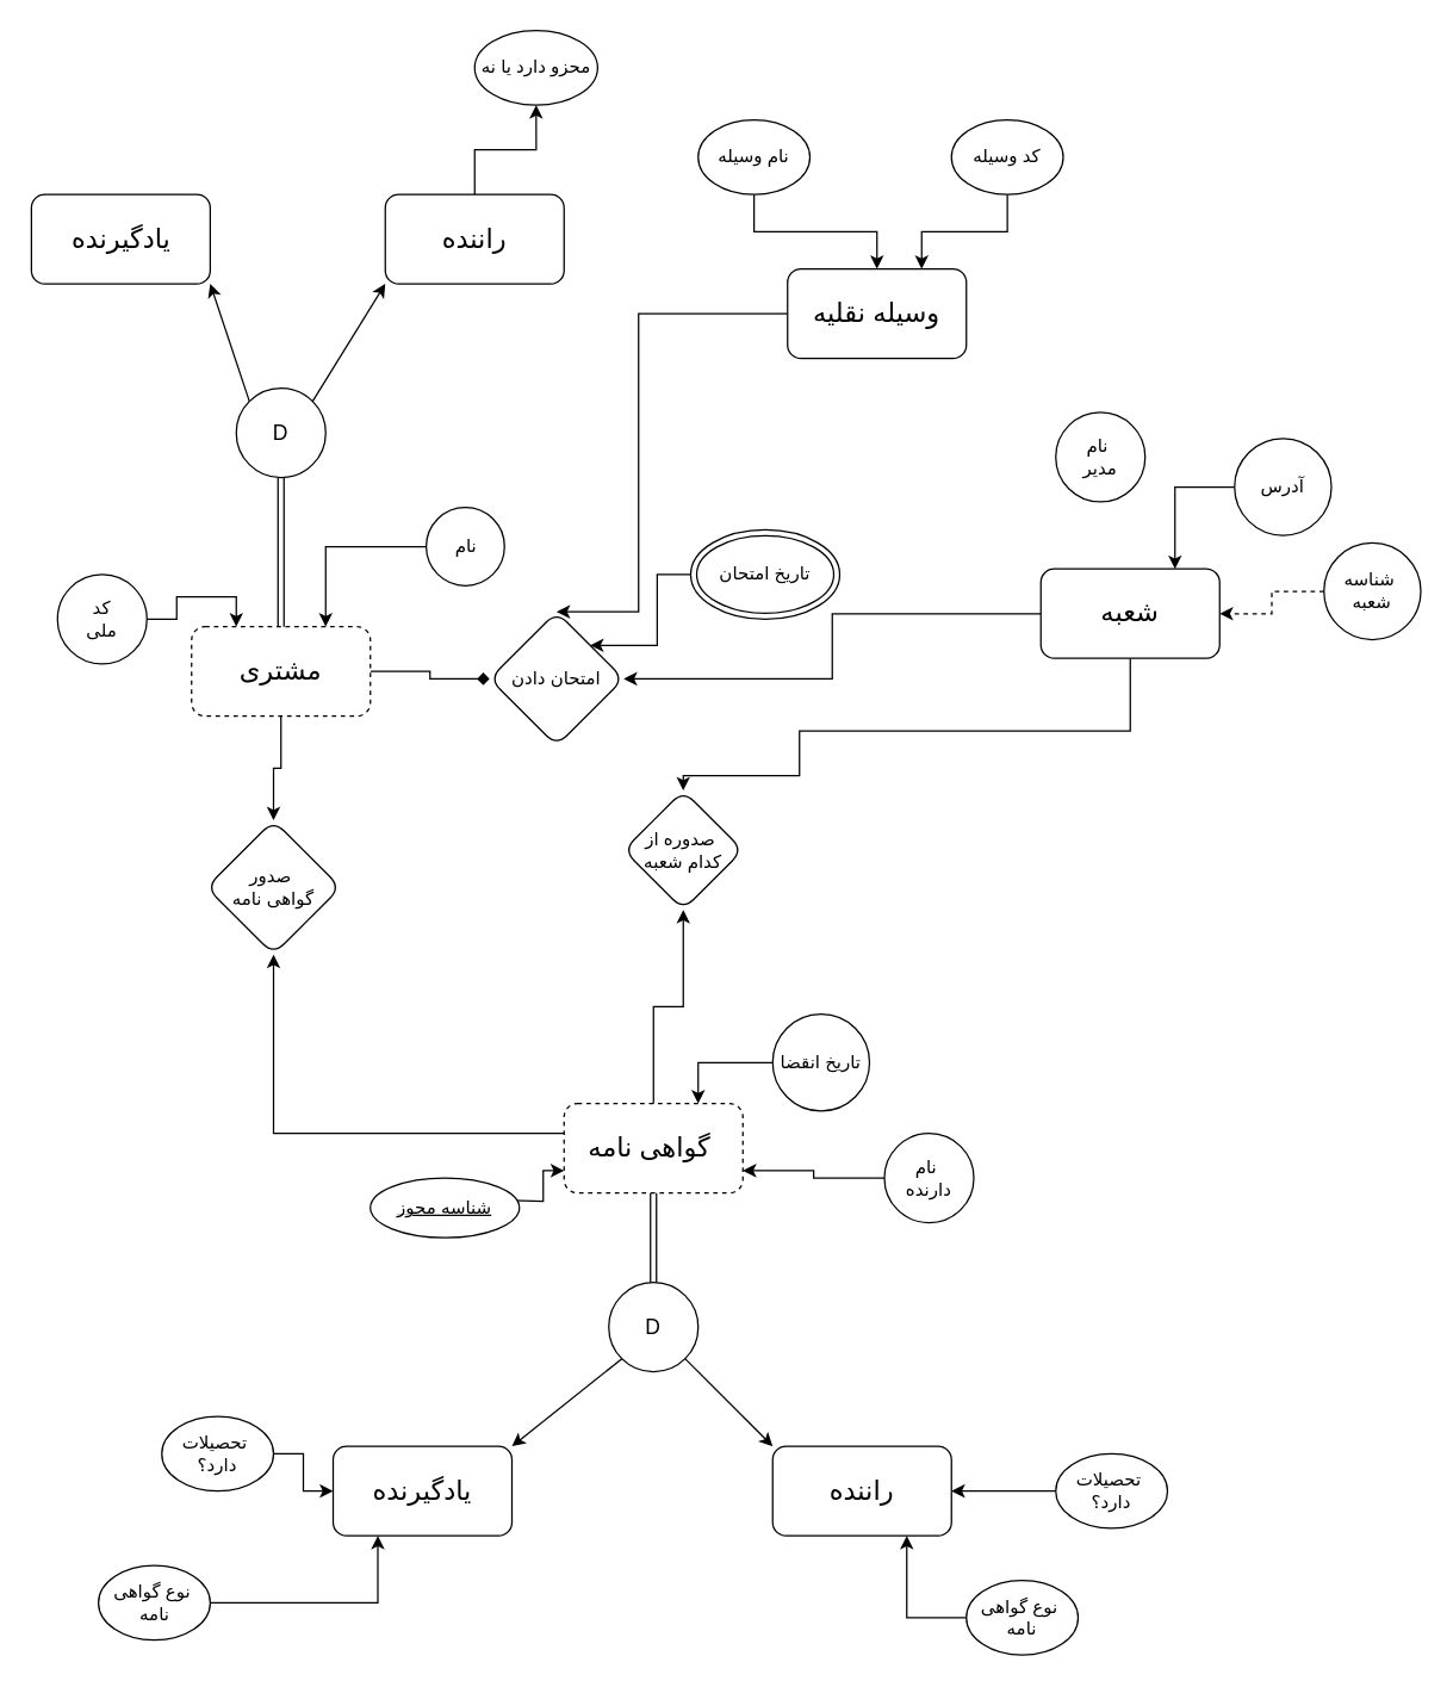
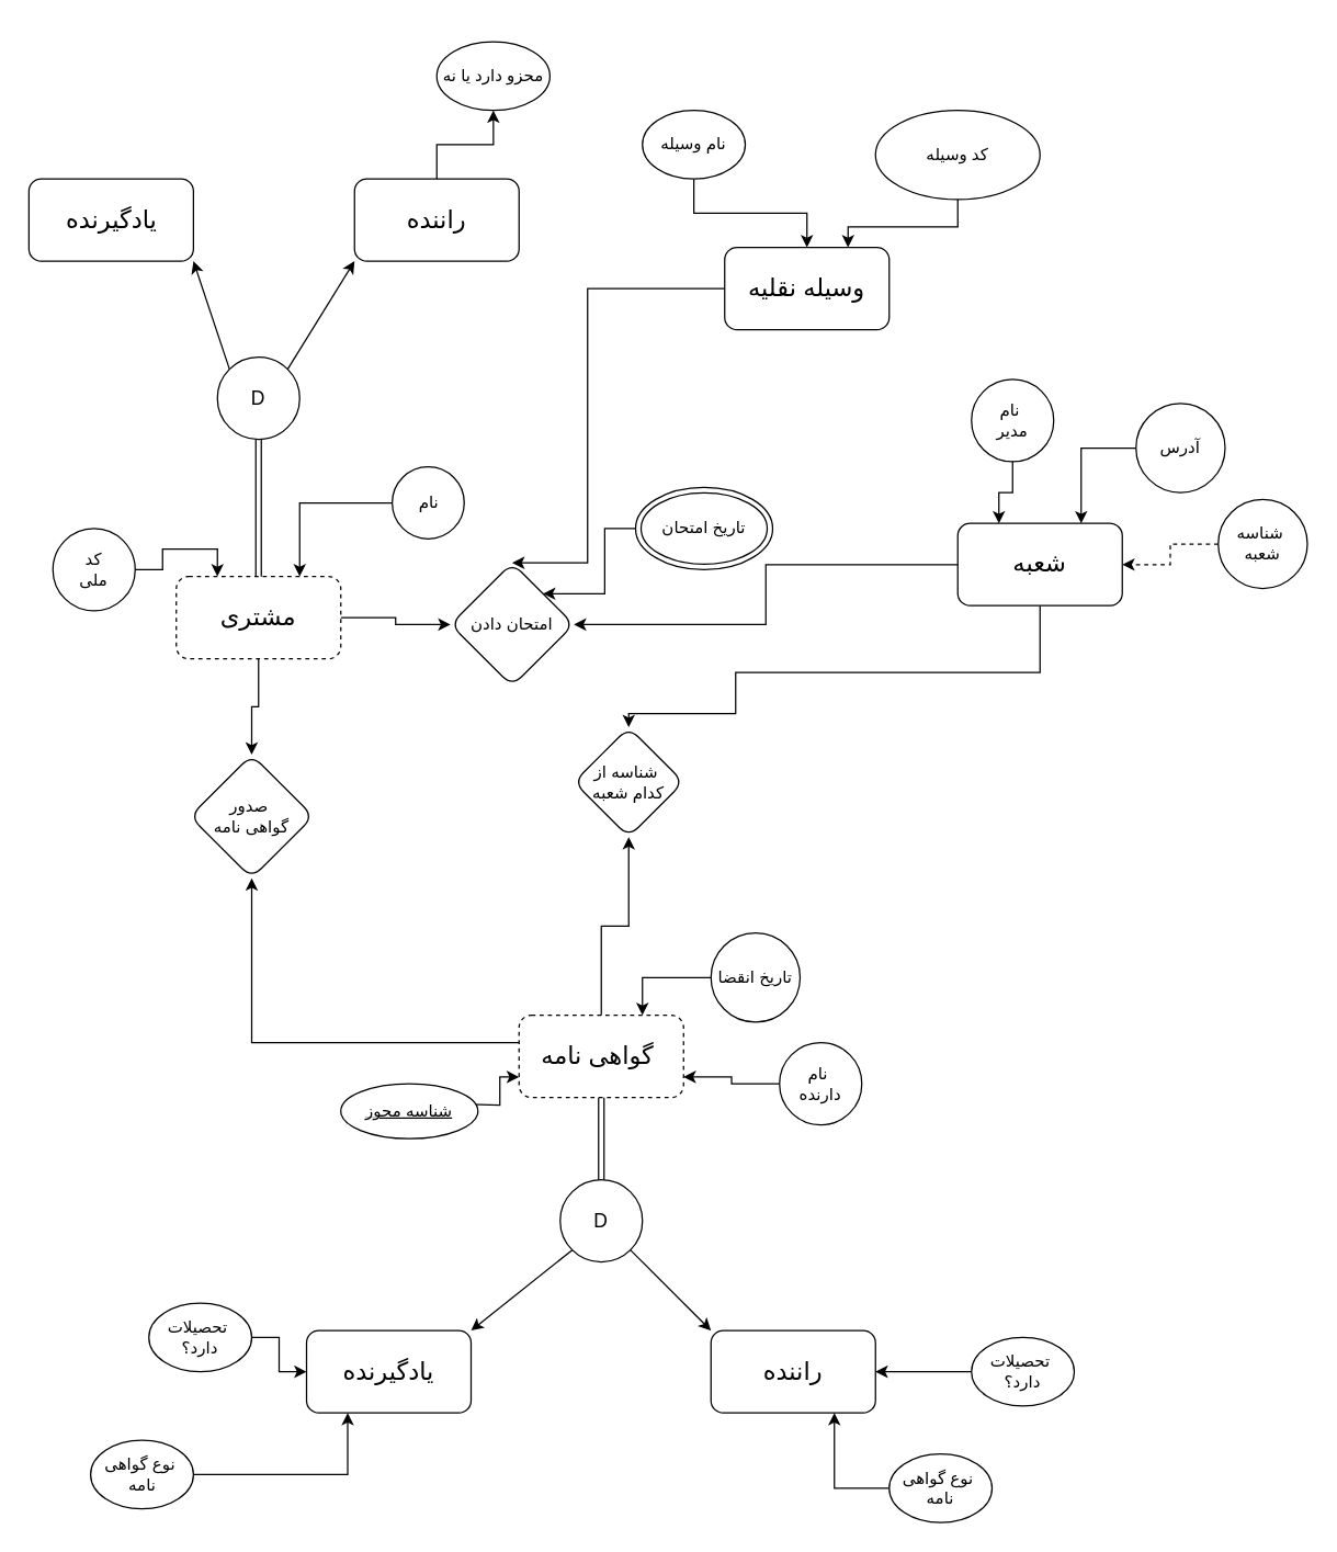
  <mxCell id="0" />
  <mxCell id="1" parent="0" />
  <mxCell id="2" value="" style="edgeStyle=orthogonalEdgeStyle;rounded=0;orthogonalLoop=1;jettySize=auto;html=1;" parent="1" source="4" target="26" edge="1"><mxGeometry relative="1" as="geometry" /></mxCell>
- <mxCell id="3" value="" style="edgeStyle=orthogonalEdgeStyle;rounded=0;orthogonalLoop=1;jettySize=auto;html=1;endArrow=diamond;" parent="1" source="4" target="34" edge="1"><mxGeometry relative="1" as="geometry" /></mxCell>
+ <mxCell id="3" value="" style="edgeStyle=orthogonalEdgeStyle;rounded=0;orthogonalLoop=1;jettySize=auto;html=1;" parent="1" source="4" target="34" edge="1"><mxGeometry relative="1" as="geometry" /></mxCell>
  <mxCell id="4" value="&lt;span style=&quot;font-size: 18px;&quot;&gt;مشتری&lt;/span&gt;" style="rounded=1;whiteSpace=wrap;html=1;dashed=1;" parent="1" vertex="1"><mxGeometry x="128" y="420" width="120" height="60" as="geometry" /></mxCell>
  <mxCell id="5" style="edgeStyle=orthogonalEdgeStyle;rounded=0;orthogonalLoop=1;jettySize=auto;html=1;entryX=0.75;entryY=0;entryDx=0;entryDy=0;" parent="1" source="6" target="4" edge="1"><mxGeometry relative="1" as="geometry" /></mxCell>
  <mxCell id="6" value="نام" style="ellipse;whiteSpace=wrap;html=1;aspect=fixed;" parent="1" vertex="1"><mxGeometry x="285.5" y="340" width="52.5" height="52.5" as="geometry" /></mxCell>
  <mxCell id="7" style="edgeStyle=orthogonalEdgeStyle;rounded=0;orthogonalLoop=1;jettySize=auto;html=1;entryX=0.25;entryY=0;entryDx=0;entryDy=0;" parent="1" source="8" target="4" edge="1"><mxGeometry relative="1" as="geometry" /></mxCell>
  <mxCell id="8" value="کد&lt;div&gt;ملی&lt;/div&gt;" style="ellipse;whiteSpace=wrap;html=1;aspect=fixed;" parent="1" vertex="1"><mxGeometry x="38" y="385" width="60" height="60" as="geometry" /></mxCell>
  <mxCell id="9" value="" style="edgeStyle=orthogonalEdgeStyle;rounded=0;orthogonalLoop=1;jettySize=auto;html=1;" parent="1" source="11" target="27" edge="1"><mxGeometry relative="1" as="geometry"><Array as="points"><mxPoint x="758" y="490" /><mxPoint x="536" y="490" /><mxPoint x="536" y="520" /><mxPoint x="458" y="520" /></Array></mxGeometry></mxCell>
  <mxCell id="10" style="edgeStyle=orthogonalEdgeStyle;rounded=0;orthogonalLoop=1;jettySize=auto;html=1;entryX=1;entryY=0.5;entryDx=0;entryDy=0;" edge="1" parent="1" source="11" target="34"><mxGeometry relative="1" as="geometry" /></mxCell>
  <mxCell id="11" value="&lt;span style=&quot;font-size: 18px;&quot;&gt;شعبه&lt;/span&gt;" style="rounded=1;whiteSpace=wrap;html=1;" parent="1" vertex="1"><mxGeometry x="698" y="381.25" width="120" height="60" as="geometry" /></mxCell>
  <mxCell id="12" style="edgeStyle=orthogonalEdgeStyle;rounded=0;orthogonalLoop=1;jettySize=auto;html=1;entryX=0.75;entryY=0;entryDx=0;entryDy=0;" parent="1" source="13" target="11" edge="1"><mxGeometry relative="1" as="geometry" /></mxCell>
  <mxCell id="13" value="آدرس" style="ellipse;whiteSpace=wrap;html=1;aspect=fixed;" parent="1" vertex="1"><mxGeometry x="828" y="293.75" width="65" height="65" as="geometry" /></mxCell>
+ <mxCell id="14" style="edgeStyle=orthogonalEdgeStyle;rounded=0;orthogonalLoop=1;jettySize=auto;html=1;entryX=0.25;entryY=0;entryDx=0;entryDy=0;" parent="1" source="15" target="11" edge="1"><mxGeometry relative="1" as="geometry" /></mxCell>
  <mxCell id="15" value="نام&amp;nbsp;&lt;div&gt;مدیر&lt;/div&gt;" style="ellipse;whiteSpace=wrap;html=1;aspect=fixed;" parent="1" vertex="1"><mxGeometry x="708" y="276.25" width="60" height="60" as="geometry" /></mxCell>
  <mxCell id="16" style="edgeStyle=orthogonalEdgeStyle;rounded=0;orthogonalLoop=1;jettySize=auto;html=1;dashed=1;" parent="1" source="17" target="11" edge="1"><mxGeometry relative="1" as="geometry" /></mxCell>
  <mxCell id="17" value="شناسه&amp;nbsp;&lt;div&gt;شعبه&lt;/div&gt;" style="ellipse;whiteSpace=wrap;html=1;aspect=fixed;" parent="1" vertex="1"><mxGeometry x="888" y="363.75" width="65" height="65" as="geometry" /></mxCell>
  <mxCell id="18" style="edgeStyle=orthogonalEdgeStyle;rounded=0;orthogonalLoop=1;jettySize=auto;html=1;" parent="1" source="20" target="26" edge="1"><mxGeometry relative="1" as="geometry"><Array as="points"><mxPoint x="183" y="760" /></Array></mxGeometry></mxCell>
  <mxCell id="19" style="edgeStyle=orthogonalEdgeStyle;rounded=0;orthogonalLoop=1;jettySize=auto;html=1;entryX=0.5;entryY=1;entryDx=0;entryDy=0;" parent="1" source="20" target="27" edge="1"><mxGeometry relative="1" as="geometry" /></mxCell>
  <mxCell id="20" value="&lt;span style=&quot;font-size: 18px;&quot;&gt;گواهی نامه&amp;nbsp;&lt;/span&gt;" style="rounded=1;whiteSpace=wrap;html=1;dashed=1;" parent="1" vertex="1"><mxGeometry x="378" y="740" width="120" height="60" as="geometry" /></mxCell>
  <mxCell id="21" style="edgeStyle=orthogonalEdgeStyle;rounded=0;orthogonalLoop=1;jettySize=auto;html=1;entryX=0.75;entryY=0;entryDx=0;entryDy=0;" parent="1" source="22" target="20" edge="1"><mxGeometry relative="1" as="geometry" /></mxCell>
  <mxCell id="22" value="تاریخ انقضا" style="ellipse;whiteSpace=wrap;html=1;aspect=fixed;" parent="1" vertex="1"><mxGeometry x="518" y="680" width="65" height="65" as="geometry" /></mxCell>
  <mxCell id="23" style="edgeStyle=orthogonalEdgeStyle;rounded=0;orthogonalLoop=1;jettySize=auto;html=1;entryX=1;entryY=0.75;entryDx=0;entryDy=0;" edge="1" parent="1" source="24" target="20"><mxGeometry relative="1" as="geometry" /></mxCell>
- <mxCell id="24" value="نام&amp;nbsp;&lt;div&gt;دارنده&lt;/div&gt;" style="ellipse;whiteSpace=wrap;html=1;aspect=fixed;" parent="1" vertex="1"><mxGeometry x="593" y="760" width="60" height="60" as="geometry" /></mxCell>
+ <mxCell id="24" value="نام&amp;nbsp;&lt;div&gt;دارنده&lt;/div&gt;" style="ellipse;whiteSpace=wrap;html=1;aspect=fixed;" parent="1" vertex="1"><mxGeometry x="568" y="760" width="60" height="60" as="geometry" /></mxCell>
  <mxCell id="25" style="edgeStyle=orthogonalEdgeStyle;rounded=0;orthogonalLoop=1;jettySize=auto;html=1;entryX=0;entryY=0.75;entryDx=0;entryDy=0;" edge="1" parent="1" target="20"><mxGeometry relative="1" as="geometry"><mxPoint x="343" y="805" as="sourcePoint" /></mxGeometry></mxCell>
  <mxCell id="26" value="صدور&amp;nbsp;&lt;div&gt;گواهی نامه&lt;/div&gt;" style="rhombus;whiteSpace=wrap;html=1;rounded=1;" parent="1" vertex="1"><mxGeometry x="138" y="550" width="90" height="90" as="geometry" /></mxCell>
- <mxCell id="27" value="صدوره از&amp;nbsp;&lt;div&gt;کدام شعبه&lt;/div&gt;" style="rhombus;whiteSpace=wrap;html=1;rounded=1;" parent="1" vertex="1"><mxGeometry x="418" y="530" width="80" height="80" as="geometry" /></mxCell>
+ <mxCell id="27" value="شناسه از&amp;nbsp;&lt;div&gt;کدام شعبه&lt;/div&gt;" style="rhombus;whiteSpace=wrap;html=1;rounded=1;" parent="1" vertex="1"><mxGeometry x="418" y="530" width="80" height="80" as="geometry" /></mxCell>
  <mxCell id="28" style="edgeStyle=orthogonalEdgeStyle;rounded=0;orthogonalLoop=1;jettySize=auto;html=1;entryX=0.5;entryY=0;entryDx=0;entryDy=0;" parent="1" source="29" target="34" edge="1"><mxGeometry relative="1" as="geometry"><Array as="points"><mxPoint x="428" y="210" /><mxPoint x="428" y="410" /></Array></mxGeometry></mxCell>
  <mxCell id="29" value="&lt;font style=&quot;font-size: 18px;&quot;&gt;وسیله نقلیه&lt;/font&gt;" style="rounded=1;whiteSpace=wrap;html=1;" parent="1" vertex="1"><mxGeometry x="528" y="180" width="120" height="60" as="geometry" /></mxCell>
  <mxCell id="30" style="edgeStyle=orthogonalEdgeStyle;rounded=0;orthogonalLoop=1;jettySize=auto;html=1;entryX=0.5;entryY=0;entryDx=0;entryDy=0;" parent="1" source="31" target="29" edge="1"><mxGeometry relative="1" as="geometry"><mxPoint x="570.5" y="110" as="targetPoint" /></mxGeometry></mxCell>
  <mxCell id="31" value="نام وسیله" style="ellipse;whiteSpace=wrap;html=1;" parent="1" vertex="1"><mxGeometry x="468" y="80" width="75" height="50" as="geometry" /></mxCell>
  <mxCell id="32" style="edgeStyle=orthogonalEdgeStyle;rounded=0;orthogonalLoop=1;jettySize=auto;html=1;entryX=0.75;entryY=0;entryDx=0;entryDy=0;" parent="1" source="33" target="29" edge="1"><mxGeometry relative="1" as="geometry" /></mxCell>
- <mxCell id="33" value="کد وسیله" style="ellipse;whiteSpace=wrap;html=1;" parent="1" vertex="1"><mxGeometry x="638" y="80" width="75" height="50" as="geometry" /></mxCell>
+ <mxCell id="33" value="کد وسیله" style="ellipse;whiteSpace=wrap;html=1;" parent="1" vertex="1"><mxGeometry x="638" y="80" width="120" height="65" as="geometry" /></mxCell>
  <mxCell id="34" value="امتحان دادن" style="rhombus;whiteSpace=wrap;html=1;rounded=1;" parent="1" vertex="1"><mxGeometry x="328" y="410" width="90" height="90" as="geometry" /></mxCell>
  <mxCell id="35" style="edgeStyle=orthogonalEdgeStyle;rounded=0;orthogonalLoop=1;jettySize=auto;html=1;entryX=1;entryY=0;entryDx=0;entryDy=0;" parent="1" source="36" target="34" edge="1"><mxGeometry relative="1" as="geometry" /></mxCell>
  <mxCell id="36" value="تاریخ امتحان" style="ellipse;shape=doubleEllipse;whiteSpace=wrap;html=1;" parent="1" vertex="1"><mxGeometry x="463" y="355" width="100" height="60" as="geometry" /></mxCell>
  <mxCell id="37" value="&lt;span style=&quot;font-size: 18px;&quot;&gt;راننده&lt;/span&gt;" style="rounded=1;whiteSpace=wrap;html=1;" vertex="1" parent="1"><mxGeometry x="518" y="970" width="120" height="60" as="geometry" /></mxCell>
  <mxCell id="38" style="edgeStyle=orthogonalEdgeStyle;rounded=0;orthogonalLoop=1;jettySize=auto;html=1;entryX=0.75;entryY=1;entryDx=0;entryDy=0;" edge="1" parent="1" source="39" target="37"><mxGeometry relative="1" as="geometry" /></mxCell>
  <mxCell id="39" value="نوع گواهی&amp;nbsp;&lt;div&gt;نامه&lt;/div&gt;" style="ellipse;whiteSpace=wrap;html=1;" vertex="1" parent="1"><mxGeometry x="648" y="1060" width="75" height="50" as="geometry" /></mxCell>
  <mxCell id="40" style="edgeStyle=orthogonalEdgeStyle;rounded=0;orthogonalLoop=1;jettySize=auto;html=1;entryX=1;entryY=0.5;entryDx=0;entryDy=0;" edge="1" parent="1" source="41" target="37"><mxGeometry relative="1" as="geometry" /></mxCell>
  <mxCell id="41" value="تحصیلات&amp;nbsp;&lt;div&gt;دارد؟&lt;/div&gt;" style="ellipse;whiteSpace=wrap;html=1;" vertex="1" parent="1"><mxGeometry x="708" y="975" width="75" height="50" as="geometry" /></mxCell>
  <mxCell id="42" value="" style="shape=link;html=1;rounded=0;entryX=0.5;entryY=1;entryDx=0;entryDy=0;" edge="1" parent="1" target="20"><mxGeometry width="100" relative="1" as="geometry"><mxPoint x="438" y="860" as="sourcePoint" /><mxPoint x="488" y="750" as="targetPoint" /></mxGeometry></mxCell>
  <mxCell id="43" value="&lt;font style=&quot;font-size: 14px;&quot;&gt;D&lt;/font&gt;" style="ellipse;whiteSpace=wrap;html=1;aspect=fixed;" vertex="1" parent="1"><mxGeometry x="408" y="860" width="60" height="60" as="geometry" /></mxCell>
  <mxCell id="44" value="شناسه مجوز" style="ellipse;whiteSpace=wrap;html=1;align=center;fontStyle=4;" vertex="1" parent="1"><mxGeometry x="248" y="790" width="100" height="40" as="geometry" /></mxCell>
  <mxCell id="45" value="" style="endArrow=classic;html=1;rounded=0;entryX=0;entryY=0;entryDx=0;entryDy=0;exitX=1;exitY=1;exitDx=0;exitDy=0;" edge="1" parent="1" source="43" target="37"><mxGeometry width="50" height="50" relative="1" as="geometry"><mxPoint x="418" y="780" as="sourcePoint" /><mxPoint x="468" y="730" as="targetPoint" /></mxGeometry></mxCell>
  <mxCell id="46" value="&lt;span style=&quot;font-size: 18px;&quot;&gt;یادگیرنده&lt;/span&gt;" style="rounded=1;whiteSpace=wrap;html=1;" vertex="1" parent="1"><mxGeometry x="223" y="970" width="120" height="60" as="geometry" /></mxCell>
  <mxCell id="47" style="edgeStyle=orthogonalEdgeStyle;rounded=0;orthogonalLoop=1;jettySize=auto;html=1;entryX=0.25;entryY=1;entryDx=0;entryDy=0;" edge="1" parent="1" source="48" target="46"><mxGeometry relative="1" as="geometry" /></mxCell>
  <mxCell id="48" value="نوع گواهی&amp;nbsp;&lt;div&gt;نامه&lt;/div&gt;" style="ellipse;whiteSpace=wrap;html=1;" vertex="1" parent="1"><mxGeometry x="65.5" y="1050" width="75" height="50" as="geometry" /></mxCell>
  <mxCell id="49" style="edgeStyle=orthogonalEdgeStyle;rounded=0;orthogonalLoop=1;jettySize=auto;html=1;entryX=0;entryY=0.5;entryDx=0;entryDy=0;" edge="1" parent="1" source="50" target="46"><mxGeometry relative="1" as="geometry" /></mxCell>
  <mxCell id="50" value="تحصیلات&amp;nbsp;&lt;div&gt;دارد؟&lt;/div&gt;" style="ellipse;whiteSpace=wrap;html=1;" vertex="1" parent="1"><mxGeometry x="108" y="950" width="75" height="50" as="geometry" /></mxCell>
  <mxCell id="51" value="" style="endArrow=classic;html=1;rounded=0;entryX=1;entryY=0;entryDx=0;entryDy=0;exitX=0;exitY=1;exitDx=0;exitDy=0;" edge="1" parent="1" source="43" target="46"><mxGeometry width="50" height="50" relative="1" as="geometry"><mxPoint x="408" y="930" as="sourcePoint" /><mxPoint x="528" y="980" as="targetPoint" /></mxGeometry></mxCell>
  <mxCell id="52" value="" style="shape=link;html=1;rounded=0;entryX=0.5;entryY=0;entryDx=0;entryDy=0;exitX=0.5;exitY=1;exitDx=0;exitDy=0;" edge="1" parent="1" source="53" target="4"><mxGeometry width="100" relative="1" as="geometry"><mxPoint x="183" y="260" as="sourcePoint" /><mxPoint x="183" y="200" as="targetPoint" /></mxGeometry></mxCell>
  <mxCell id="53" value="&lt;font style=&quot;font-size: 14px;&quot;&gt;D&lt;/font&gt;" style="ellipse;whiteSpace=wrap;html=1;aspect=fixed;" vertex="1" parent="1"><mxGeometry x="158" y="260" width="60" height="60" as="geometry" /></mxCell>
  <mxCell id="54" style="edgeStyle=orthogonalEdgeStyle;rounded=0;orthogonalLoop=1;jettySize=auto;html=1;entryX=0.5;entryY=1;entryDx=0;entryDy=0;" edge="1" parent="1" source="55" target="59"><mxGeometry relative="1" as="geometry" /></mxCell>
  <mxCell id="55" value="&lt;span style=&quot;font-size: 18px;&quot;&gt;راننده&lt;/span&gt;" style="rounded=1;whiteSpace=wrap;html=1;" vertex="1" parent="1"><mxGeometry x="258" y="130" width="120" height="60" as="geometry" /></mxCell>
  <mxCell id="56" value="&lt;span style=&quot;font-size: 18px;&quot;&gt;یادگیرنده&lt;/span&gt;" style="rounded=1;whiteSpace=wrap;html=1;" vertex="1" parent="1"><mxGeometry x="20.5" y="130" width="120" height="60" as="geometry" /></mxCell>
  <mxCell id="57" value="" style="endArrow=classic;html=1;rounded=0;entryX=1;entryY=1;entryDx=0;entryDy=0;exitX=0;exitY=0;exitDx=0;exitDy=0;" edge="1" parent="1" source="53" target="56"><mxGeometry width="50" height="50" relative="1" as="geometry"><mxPoint x="178" y="220" as="sourcePoint" /><mxPoint x="167" y="369" as="targetPoint" /></mxGeometry></mxCell>
  <mxCell id="58" value="" style="endArrow=classic;html=1;rounded=0;entryX=0;entryY=1;entryDx=0;entryDy=0;exitX=1;exitY=0;exitDx=0;exitDy=0;" edge="1" parent="1" source="53" target="55"><mxGeometry width="50" height="50" relative="1" as="geometry"><mxPoint x="177" y="279" as="sourcePoint" /><mxPoint x="151" y="200" as="targetPoint" /></mxGeometry></mxCell>
- <mxCell id="59" value="محزو دارد یا نه" style="ellipse;whiteSpace=wrap;html=1;" vertex="1" parent="1"><mxGeometry x="318" y="20" width="82.5" height="50" as="geometry" /></mxCell>
+ <mxCell id="59" value="محزو دارد یا نه" style="ellipse;whiteSpace=wrap;html=1;" vertex="1" parent="1"><mxGeometry x="318" y="30" width="82.5" height="50" as="geometry" /></mxCell>
